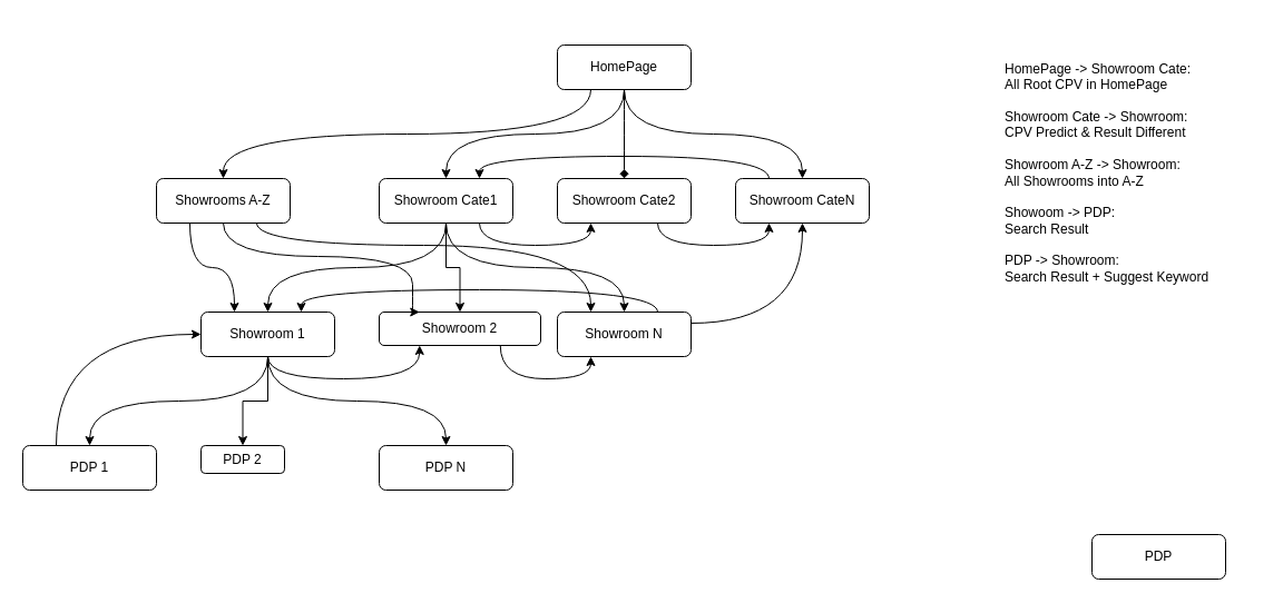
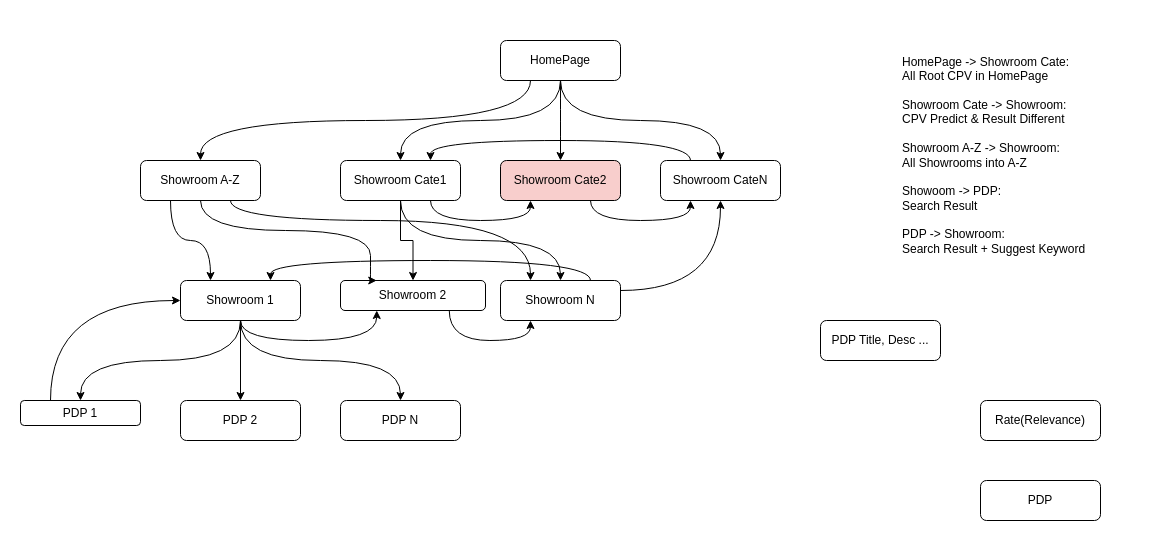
  <mxCell id="0" />
  <mxCell id="1" parent="0" />
- <mxCell id="2" style="edgeStyle=orthogonalEdgeStyle;rounded=0;orthogonalLoop=1;jettySize=auto;html=1;exitX=0.5;exitY=1;exitDx=0;exitDy=0;curved=1;endArrow=diamond;" parent="1" source="6" target="23" edge="1"><mxGeometry relative="1" as="geometry" /></mxCell>
+ <mxCell id="2" style="edgeStyle=orthogonalEdgeStyle;rounded=0;orthogonalLoop=1;jettySize=auto;html=1;exitX=0.5;exitY=1;exitDx=0;exitDy=0;curved=1;" parent="1" source="6" target="23" edge="1"><mxGeometry relative="1" as="geometry" /></mxCell>
  <mxCell id="3" style="edgeStyle=orthogonalEdgeStyle;rounded=0;orthogonalLoop=1;jettySize=auto;html=1;exitX=0.5;exitY=1;exitDx=0;exitDy=0;curved=1;" parent="1" source="6" target="21" edge="1"><mxGeometry relative="1" as="geometry" /></mxCell>
  <mxCell id="4" style="edgeStyle=orthogonalEdgeStyle;rounded=0;orthogonalLoop=1;jettySize=auto;html=1;exitX=0.5;exitY=1;exitDx=0;exitDy=0;entryX=0.5;entryY=0;entryDx=0;entryDy=0;curved=1;" parent="1" source="6" target="25" edge="1"><mxGeometry relative="1" as="geometry" /></mxCell>
  <mxCell id="5" style="edgeStyle=orthogonalEdgeStyle;rounded=0;orthogonalLoop=1;jettySize=auto;html=1;exitX=0.25;exitY=1;exitDx=0;exitDy=0;curved=1;" parent="1" source="6" target="34" edge="1"><mxGeometry relative="1" as="geometry" /></mxCell>
  <mxCell id="6" value="HomePage" style="rounded=1;whiteSpace=wrap;html=1;" parent="1" vertex="1"><mxGeometry x="500" y="40" width="120" height="40" as="geometry" /></mxCell>
  <mxCell id="7" style="edgeStyle=orthogonalEdgeStyle;rounded=0;orthogonalLoop=1;jettySize=auto;html=1;exitX=0.5;exitY=1;exitDx=0;exitDy=0;entryX=0.5;entryY=0;entryDx=0;entryDy=0;" parent="1" source="11" target="28" edge="1"><mxGeometry relative="1" as="geometry" /></mxCell>
  <mxCell id="8" style="edgeStyle=orthogonalEdgeStyle;rounded=0;orthogonalLoop=1;jettySize=auto;html=1;exitX=0.5;exitY=1;exitDx=0;exitDy=0;entryX=0.5;entryY=0;entryDx=0;entryDy=0;curved=1;" parent="1" source="11" target="27" edge="1"><mxGeometry relative="1" as="geometry" /></mxCell>
  <mxCell id="9" style="edgeStyle=orthogonalEdgeStyle;rounded=0;orthogonalLoop=1;jettySize=auto;html=1;exitX=0.5;exitY=1;exitDx=0;exitDy=0;entryX=0.5;entryY=0;entryDx=0;entryDy=0;curved=1;" parent="1" source="11" target="29" edge="1"><mxGeometry relative="1" as="geometry" /></mxCell>
  <mxCell id="10" style="edgeStyle=orthogonalEdgeStyle;rounded=0;orthogonalLoop=1;jettySize=auto;html=1;exitX=0.5;exitY=1;exitDx=0;exitDy=0;entryX=0.25;entryY=1;entryDx=0;entryDy=0;curved=1;" parent="1" source="11" target="13" edge="1"><mxGeometry relative="1" as="geometry" /></mxCell>
  <mxCell id="11" value="Showroom 1" style="rounded=1;whiteSpace=wrap;html=1;" parent="1" vertex="1"><mxGeometry x="180" y="280" width="120" height="40" as="geometry" /></mxCell>
  <mxCell id="12" style="edgeStyle=orthogonalEdgeStyle;rounded=0;orthogonalLoop=1;jettySize=auto;html=1;exitX=0.75;exitY=1;exitDx=0;exitDy=0;entryX=0.25;entryY=1;entryDx=0;entryDy=0;curved=1;" parent="1" source="13" target="16" edge="1"><mxGeometry relative="1" as="geometry" /></mxCell>
  <mxCell id="13" value="Showroom 2" style="rounded=1;whiteSpace=wrap;html=1;" parent="1" vertex="1"><mxGeometry x="340" y="280" width="145" height="30" as="geometry" /></mxCell>
  <mxCell id="14" style="edgeStyle=orthogonalEdgeStyle;rounded=0;orthogonalLoop=1;jettySize=auto;html=1;exitX=0.75;exitY=0;exitDx=0;exitDy=0;entryX=0.75;entryY=0;entryDx=0;entryDy=0;curved=1;" parent="1" source="16" target="11" edge="1"><mxGeometry relative="1" as="geometry" /></mxCell>
  <mxCell id="15" style="edgeStyle=orthogonalEdgeStyle;rounded=0;orthogonalLoop=1;jettySize=auto;html=1;exitX=1;exitY=0.25;exitDx=0;exitDy=0;entryX=0.5;entryY=1;entryDx=0;entryDy=0;elbow=vertical;curved=1;" edge="1" parent="1" source="16" target="25"><mxGeometry relative="1" as="geometry" /></mxCell>
  <mxCell id="16" value="Showroom N" style="rounded=1;whiteSpace=wrap;html=1;" parent="1" vertex="1"><mxGeometry x="500" y="280" width="120" height="40" as="geometry" /></mxCell>
  <mxCell id="17" style="edgeStyle=orthogonalEdgeStyle;rounded=0;orthogonalLoop=1;jettySize=auto;html=1;exitX=0.5;exitY=1;exitDx=0;exitDy=0;" parent="1" source="21" target="13" edge="1"><mxGeometry relative="1" as="geometry" /></mxCell>
- <mxCell id="18" style="edgeStyle=orthogonalEdgeStyle;rounded=0;orthogonalLoop=1;jettySize=auto;html=1;exitX=0.5;exitY=1;exitDx=0;exitDy=0;curved=1;" parent="1" source="21" target="11" edge="1"><mxGeometry relative="1" as="geometry" /></mxCell>
  <mxCell id="19" style="edgeStyle=orthogonalEdgeStyle;rounded=0;orthogonalLoop=1;jettySize=auto;html=1;exitX=0.5;exitY=1;exitDx=0;exitDy=0;entryX=0.5;entryY=0;entryDx=0;entryDy=0;curved=1;" parent="1" source="21" target="16" edge="1"><mxGeometry relative="1" as="geometry" /></mxCell>
  <mxCell id="20" style="edgeStyle=orthogonalEdgeStyle;rounded=0;orthogonalLoop=1;jettySize=auto;html=1;exitX=0.75;exitY=1;exitDx=0;exitDy=0;entryX=0.25;entryY=1;entryDx=0;entryDy=0;curved=1;" parent="1" source="21" target="23" edge="1"><mxGeometry relative="1" as="geometry" /></mxCell>
  <mxCell id="21" value="Showroom Cate1" style="rounded=1;whiteSpace=wrap;html=1;" parent="1" vertex="1"><mxGeometry x="340" y="160" width="120" height="40" as="geometry" /></mxCell>
  <mxCell id="22" style="edgeStyle=orthogonalEdgeStyle;rounded=0;orthogonalLoop=1;jettySize=auto;html=1;exitX=0.75;exitY=1;exitDx=0;exitDy=0;entryX=0.25;entryY=1;entryDx=0;entryDy=0;curved=1;" parent="1" source="23" target="25" edge="1"><mxGeometry relative="1" as="geometry" /></mxCell>
- <mxCell id="23" value="Showroom Cate2" style="rounded=1;whiteSpace=wrap;html=1;" parent="1" vertex="1"><mxGeometry x="500" y="160" width="120" height="40" as="geometry" /></mxCell>
+ <mxCell id="23" value="Showroom Cate2" style="rounded=1;whiteSpace=wrap;html=1;fillColor=#f8cecc;" parent="1" vertex="1"><mxGeometry x="500" y="160" width="120" height="40" as="geometry" /></mxCell>
  <mxCell id="24" style="edgeStyle=orthogonalEdgeStyle;rounded=0;orthogonalLoop=1;jettySize=auto;html=1;exitX=0.25;exitY=0;exitDx=0;exitDy=0;entryX=0.75;entryY=0;entryDx=0;entryDy=0;curved=1;" parent="1" source="25" target="21" edge="1"><mxGeometry relative="1" as="geometry" /></mxCell>
  <mxCell id="25" value="Showroom CateN" style="rounded=1;whiteSpace=wrap;html=1;" parent="1" vertex="1"><mxGeometry x="660" y="160" width="120" height="40" as="geometry" /></mxCell>
  <mxCell id="26" style="edgeStyle=orthogonalEdgeStyle;rounded=0;orthogonalLoop=1;jettySize=auto;html=1;exitX=0.25;exitY=0;exitDx=0;exitDy=0;entryX=0;entryY=0.5;entryDx=0;entryDy=0;curved=1;" parent="1" source="27" target="11" edge="1"><mxGeometry relative="1" as="geometry" /></mxCell>
- <mxCell id="27" value="PDP 1" style="rounded=1;whiteSpace=wrap;html=1;" parent="1" vertex="1"><mxGeometry x="20" y="400" width="120" height="40" as="geometry" /></mxCell>
- <mxCell id="28" value="PDP 2" style="rounded=1;whiteSpace=wrap;html=1;" parent="1" vertex="1"><mxGeometry x="180" y="400" width="75" height="25" as="geometry" /></mxCell>
+ <mxCell id="27" value="PDP 1" style="rounded=1;whiteSpace=wrap;html=1;" parent="1" vertex="1"><mxGeometry x="20" y="400" width="120" height="25" as="geometry" /></mxCell>
+ <mxCell id="28" value="PDP 2" style="rounded=1;whiteSpace=wrap;html=1;" parent="1" vertex="1"><mxGeometry x="180" y="400" width="120" height="40" as="geometry" /></mxCell>
  <mxCell id="29" value="PDP N" style="rounded=1;whiteSpace=wrap;html=1;" parent="1" vertex="1"><mxGeometry x="340" y="400" width="120" height="40" as="geometry" /></mxCell>
  <mxCell id="30" value="HomePage -&amp;gt; Showroom Cate:&lt;div&gt;All Root CPV in HomePage&lt;/div&gt;&lt;div&gt;&lt;br&gt;&lt;/div&gt;&lt;div&gt;Showroom Cate -&amp;gt; Showroom:&lt;/div&gt;&lt;div&gt;CPV Predict &amp;amp; Result Different&lt;/div&gt;&lt;div&gt;&lt;br&gt;&lt;/div&gt;&lt;div&gt;Showroom A-Z -&amp;gt; Showroom:&lt;/div&gt;&lt;div&gt;All Showrooms into A-Z&lt;/div&gt;&lt;div&gt;&lt;br&gt;&lt;/div&gt;&lt;div&gt;Showoom -&amp;gt; PDP:&lt;/div&gt;&lt;div&gt;Search Result&lt;/div&gt;&lt;div&gt;&lt;br&gt;&lt;/div&gt;&lt;div&gt;PDP -&amp;gt; Showroom:&lt;/div&gt;&lt;div&gt;Search Result + Suggest Keyword&lt;/div&gt;" style="text;html=1;align=left;verticalAlign=middle;whiteSpace=wrap;rounded=0;" parent="1" vertex="1"><mxGeometry x="900" y="20" width="230" height="270" as="geometry" /></mxCell>
  <mxCell id="31" style="edgeStyle=orthogonalEdgeStyle;rounded=0;orthogonalLoop=1;jettySize=auto;html=1;exitX=0.25;exitY=1;exitDx=0;exitDy=0;entryX=0.25;entryY=0;entryDx=0;entryDy=0;curved=1;" edge="1" parent="1" source="34" target="11"><mxGeometry relative="1" as="geometry" /></mxCell>
  <mxCell id="32" style="edgeStyle=orthogonalEdgeStyle;rounded=0;orthogonalLoop=1;jettySize=auto;html=1;exitX=0.5;exitY=1;exitDx=0;exitDy=0;entryX=0.25;entryY=0;entryDx=0;entryDy=0;elbow=vertical;curved=1;" edge="1" parent="1" source="34" target="13"><mxGeometry relative="1" as="geometry"><Array as="points"><mxPoint x="200" y="230" /><mxPoint x="370" y="230" /></Array></mxGeometry></mxCell>
  <mxCell id="33" style="edgeStyle=orthogonalEdgeStyle;rounded=0;orthogonalLoop=1;jettySize=auto;html=1;exitX=0.75;exitY=1;exitDx=0;exitDy=0;entryX=0.25;entryY=0;entryDx=0;entryDy=0;curved=1;" edge="1" parent="1" source="34" target="16"><mxGeometry relative="1" as="geometry"><Array as="points"><mxPoint x="230" y="220" /><mxPoint x="530" y="220" /></Array></mxGeometry></mxCell>
- <mxCell id="34" value="Showrooms A-Z" style="rounded=1;whiteSpace=wrap;html=1;" parent="1" vertex="1"><mxGeometry x="140" y="160" width="120" height="40" as="geometry" /></mxCell>
+ <mxCell id="34" value="Showroom A-Z" style="rounded=1;whiteSpace=wrap;html=1;" parent="1" vertex="1"><mxGeometry x="140" y="160" width="120" height="40" as="geometry" /></mxCell>
+ <mxCell id="35" value="PDP Title, Desc ..." style="rounded=1;whiteSpace=wrap;html=1;" vertex="1" parent="1"><mxGeometry x="820" y="320" width="120" height="40" as="geometry" /></mxCell>
+ <mxCell id="36" value="Rate(Relevance)" style="rounded=1;whiteSpace=wrap;html=1;" vertex="1" parent="1"><mxGeometry x="980" y="400" width="120" height="40" as="geometry" /></mxCell>
  <mxCell id="37" value="PDP" style="rounded=1;whiteSpace=wrap;html=1;" vertex="1" parent="1"><mxGeometry x="980" y="480" width="120" height="40" as="geometry" /></mxCell>
